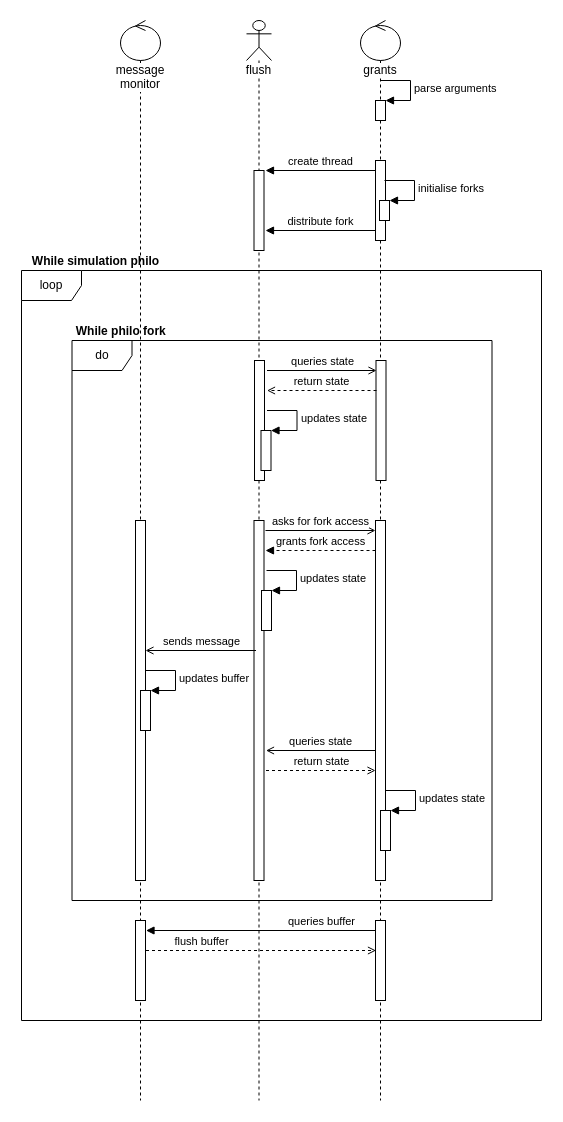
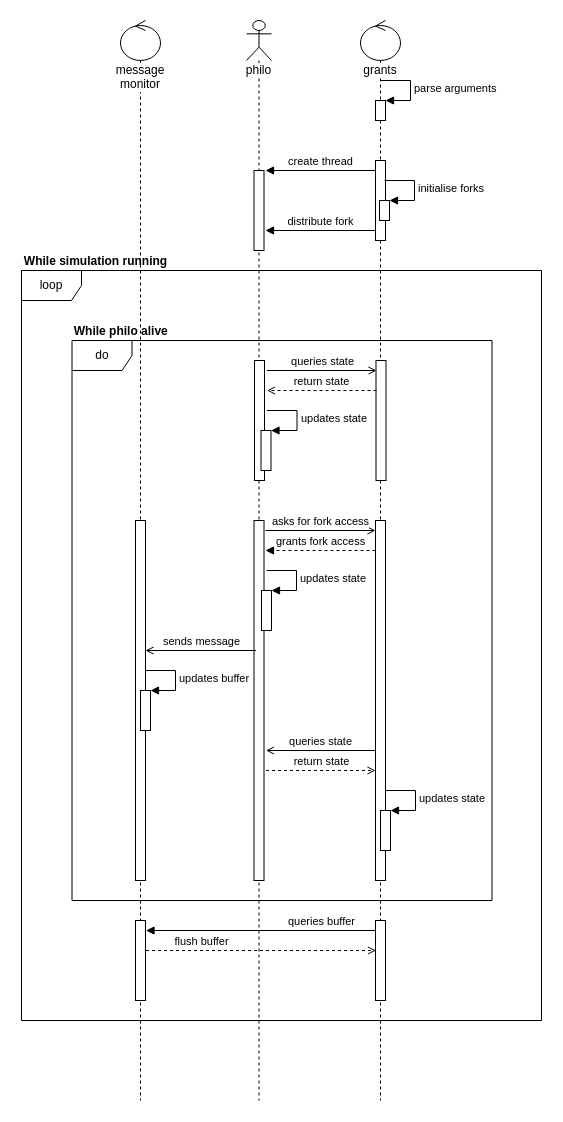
  <mxCell id="0" />
  <mxCell id="1" parent="0" />
  <mxCell id="2" value="loop" style="shape=umlFrame;whiteSpace=wrap;html=1;" vertex="1" parent="1"><mxGeometry x="21" y="270" width="520" height="750" as="geometry" /></mxCell>
  <mxCell id="3" value="message monitor" style="shape=umlLifeline;participant=umlControl;perimeter=lifelinePerimeter;whiteSpace=wrap;html=1;container=1;collapsible=0;recursiveResize=0;verticalAlign=top;spacingTop=36;outlineConnect=0;labelBackgroundColor=default;" parent="1" vertex="1"><mxGeometry x="120" y="20" width="40" height="1080" as="geometry" /></mxCell>
  <mxCell id="4" value="" style="html=1;points=[];perimeter=orthogonalPerimeter;labelBackgroundColor=default;" parent="3" vertex="1"><mxGeometry x="15" y="500" width="10" height="360" as="geometry" /></mxCell>
  <mxCell id="5" value="" style="html=1;points=[];perimeter=orthogonalPerimeter;" vertex="1" parent="3"><mxGeometry x="15" y="900" width="10" height="80" as="geometry" /></mxCell>
  <mxCell id="6" value="grants" style="shape=umlLifeline;participant=umlControl;perimeter=lifelinePerimeter;whiteSpace=wrap;html=1;container=1;collapsible=0;recursiveResize=0;verticalAlign=top;spacingTop=36;outlineConnect=0;labelBackgroundColor=default;" parent="1" vertex="1"><mxGeometry x="360" y="20" width="40" height="1080" as="geometry" /></mxCell>
  <mxCell id="7" value="" style="html=1;points=[];perimeter=orthogonalPerimeter;labelBackgroundColor=default;" parent="6" vertex="1"><mxGeometry x="15" y="140" width="10" height="80" as="geometry" /></mxCell>
  <mxCell id="8" value="" style="html=1;points=[];perimeter=orthogonalPerimeter;labelBackgroundColor=default;" parent="6" vertex="1"><mxGeometry x="15" y="80" width="10" height="20" as="geometry" /></mxCell>
  <mxCell id="9" value="parse arguments" style="edgeStyle=orthogonalEdgeStyle;html=1;align=left;spacingLeft=2;endArrow=block;rounded=0;entryX=1;entryY=0;" parent="6" target="8" edge="1"><mxGeometry relative="1" as="geometry"><mxPoint x="20" y="60" as="sourcePoint" /><Array as="points"><mxPoint x="50" y="60" /></Array></mxGeometry></mxCell>
  <mxCell id="10" value="" style="html=1;points=[];perimeter=orthogonalPerimeter;labelBackgroundColor=default;" parent="6" vertex="1"><mxGeometry x="19" y="180" width="10" height="20" as="geometry" /></mxCell>
  <mxCell id="11" value="initialise forks" style="edgeStyle=orthogonalEdgeStyle;html=1;align=left;spacingLeft=2;endArrow=block;rounded=0;entryX=1;entryY=0;" parent="6" target="10" edge="1"><mxGeometry relative="1" as="geometry"><mxPoint x="24" y="160" as="sourcePoint" /><Array as="points"><mxPoint x="54" y="160" /></Array></mxGeometry></mxCell>
  <mxCell id="12" value="" style="html=1;points=[];perimeter=orthogonalPerimeter;labelBackgroundColor=default;" parent="6" vertex="1"><mxGeometry x="15" y="500" width="10" height="360" as="geometry" /></mxCell>
  <mxCell id="13" value="" style="html=1;points=[];perimeter=orthogonalPerimeter;" vertex="1" parent="6"><mxGeometry x="20" y="790" width="10" height="40" as="geometry" /></mxCell>
  <mxCell id="14" value="updates state" style="edgeStyle=orthogonalEdgeStyle;html=1;align=left;spacingLeft=2;endArrow=block;rounded=0;entryX=1;entryY=0;" edge="1" target="13" parent="6"><mxGeometry relative="1" as="geometry"><mxPoint x="25" y="770" as="sourcePoint" /><Array as="points"><mxPoint x="55" y="770" /></Array></mxGeometry></mxCell>
  <mxCell id="15" value="" style="html=1;points=[];perimeter=orthogonalPerimeter;" vertex="1" parent="6"><mxGeometry x="15.5" y="340" width="10" height="120" as="geometry" /></mxCell>
  <mxCell id="16" value="queries state" style="html=1;verticalAlign=bottom;endArrow=open;rounded=0;endFill=0;" edge="1" parent="6"><mxGeometry width="80" relative="1" as="geometry"><mxPoint x="-93.5" y="350" as="sourcePoint" /><mxPoint x="16.0" y="350" as="targetPoint" /></mxGeometry></mxCell>
  <mxCell id="17" value="return state" style="html=1;verticalAlign=bottom;endArrow=open;rounded=0;endFill=0;dashed=1;" edge="1" parent="6"><mxGeometry width="80" relative="1" as="geometry"><mxPoint x="16.0" y="370" as="sourcePoint" /><mxPoint x="-93.5" y="370" as="targetPoint" /></mxGeometry></mxCell>
  <mxCell id="18" value="updates state" style="edgeStyle=orthogonalEdgeStyle;html=1;align=left;spacingLeft=2;endArrow=block;rounded=0;entryX=1;entryY=0;" edge="1" parent="6" target="37"><mxGeometry relative="1" as="geometry"><mxPoint x="-93.5" y="390" as="sourcePoint" /><Array as="points"><mxPoint x="-63.5" y="390" /></Array></mxGeometry></mxCell>
  <mxCell id="19" value="" style="html=1;points=[];perimeter=orthogonalPerimeter;" vertex="1" parent="6"><mxGeometry x="15" y="900" width="10" height="80" as="geometry" /></mxCell>
- <mxCell id="20" value="flush" style="shape=umlLifeline;participant=umlActor;perimeter=lifelinePerimeter;whiteSpace=wrap;html=1;container=1;collapsible=0;recursiveResize=0;verticalAlign=top;spacingTop=36;outlineConnect=0;labelBackgroundColor=default;" parent="1" vertex="1"><mxGeometry x="246" y="20" width="25" height="1080" as="geometry" /></mxCell>
+ <mxCell id="20" value="philo" style="shape=umlLifeline;participant=umlActor;perimeter=lifelinePerimeter;whiteSpace=wrap;html=1;container=1;collapsible=0;recursiveResize=0;verticalAlign=top;spacingTop=36;outlineConnect=0;labelBackgroundColor=default;" parent="1" vertex="1"><mxGeometry x="246" y="20" width="25" height="1080" as="geometry" /></mxCell>
  <mxCell id="21" value="" style="html=1;points=[];perimeter=orthogonalPerimeter;labelBackgroundColor=default;" parent="20" vertex="1"><mxGeometry x="7.5" y="150" width="10" height="80" as="geometry" /></mxCell>
  <mxCell id="22" value="" style="html=1;points=[];perimeter=orthogonalPerimeter;labelBackgroundColor=default;" parent="20" vertex="1"><mxGeometry x="7.5" y="500" width="10" height="360" as="geometry" /></mxCell>
  <mxCell id="23" value="" style="html=1;points=[];perimeter=orthogonalPerimeter;" vertex="1" parent="20"><mxGeometry x="8" y="340" width="10" height="120" as="geometry" /></mxCell>
  <mxCell id="24" value="create thread" style="html=1;verticalAlign=bottom;endArrow=block;rounded=0;" parent="1" edge="1"><mxGeometry width="80" relative="1" as="geometry"><mxPoint x="375" y="170" as="sourcePoint" /><mxPoint x="265" y="170" as="targetPoint" /></mxGeometry></mxCell>
  <mxCell id="25" value="distribute fork" style="html=1;verticalAlign=bottom;endArrow=block;rounded=0;" parent="1" edge="1"><mxGeometry width="80" relative="1" as="geometry"><mxPoint x="375" y="230" as="sourcePoint" /><mxPoint x="265" y="230" as="targetPoint" /></mxGeometry></mxCell>
  <mxCell id="26" value="asks for fork access" style="html=1;verticalAlign=bottom;endArrow=open;rounded=0;endFill=0;" parent="1" edge="1"><mxGeometry width="80" relative="1" as="geometry"><mxPoint x="265" y="530" as="sourcePoint" /><mxPoint x="375" y="530" as="targetPoint" /></mxGeometry></mxCell>
  <mxCell id="27" value="grants fork access" style="html=1;verticalAlign=bottom;endArrow=block;rounded=0;endFill=1;dashed=1;" parent="1" edge="1"><mxGeometry width="80" relative="1" as="geometry"><mxPoint x="375" y="550" as="sourcePoint" /><mxPoint x="265" y="550" as="targetPoint" /></mxGeometry></mxCell>
  <mxCell id="28" value="" style="html=1;points=[];perimeter=orthogonalPerimeter;" vertex="1" parent="1"><mxGeometry x="261" y="590" width="10" height="40" as="geometry" /></mxCell>
  <mxCell id="29" value="updates state" style="edgeStyle=orthogonalEdgeStyle;html=1;align=left;spacingLeft=2;endArrow=block;rounded=0;entryX=1;entryY=0;" edge="1" target="28" parent="1"><mxGeometry relative="1" as="geometry"><mxPoint x="266" y="570" as="sourcePoint" /><Array as="points"><mxPoint x="296" y="570" /></Array></mxGeometry></mxCell>
  <mxCell id="30" value="" style="html=1;points=[];perimeter=orthogonalPerimeter;" vertex="1" parent="1"><mxGeometry x="140" y="690" width="10" height="40" as="geometry" /></mxCell>
  <mxCell id="31" value="updates buffer" style="edgeStyle=orthogonalEdgeStyle;html=1;align=left;spacingLeft=2;endArrow=block;rounded=0;entryX=1;entryY=0;" edge="1" target="30" parent="1"><mxGeometry relative="1" as="geometry"><mxPoint x="145" y="670" as="sourcePoint" /><Array as="points"><mxPoint x="175" y="670" /></Array></mxGeometry></mxCell>
  <mxCell id="32" value="sends message" style="html=1;verticalAlign=bottom;endArrow=open;rounded=0;endFill=0;" edge="1" parent="1"><mxGeometry width="80" relative="1" as="geometry"><mxPoint x="255.5" y="650" as="sourcePoint" /><mxPoint x="145" y="650" as="targetPoint" /></mxGeometry></mxCell>
  <mxCell id="33" value="queries buffer" style="html=1;verticalAlign=bottom;endArrow=block;rounded=0;endFill=1;" edge="1" parent="1"><mxGeometry x="-0.522" width="80" relative="1" as="geometry"><mxPoint x="375.5" y="930" as="sourcePoint" /><mxPoint x="145.5" y="930" as="targetPoint" /><mxPoint as="offset" /></mxGeometry></mxCell>
  <mxCell id="34" value="flush buffer" style="html=1;verticalAlign=bottom;endArrow=open;rounded=0;endFill=0;dashed=1;" edge="1" parent="1"><mxGeometry x="-0.522" width="80" relative="1" as="geometry"><mxPoint x="145.5" y="950" as="sourcePoint" /><mxPoint x="375.5" y="950" as="targetPoint" /><mxPoint as="offset" /></mxGeometry></mxCell>
  <mxCell id="35" value="queries state" style="html=1;verticalAlign=bottom;endArrow=open;rounded=0;endFill=0;" edge="1" parent="1"><mxGeometry width="80" relative="1" as="geometry"><mxPoint x="375" y="750" as="sourcePoint" /><mxPoint x="265.5" y="750" as="targetPoint" /></mxGeometry></mxCell>
  <mxCell id="36" value="return state" style="html=1;verticalAlign=bottom;endArrow=open;rounded=0;endFill=0;dashed=1;" edge="1" parent="1"><mxGeometry width="80" relative="1" as="geometry"><mxPoint x="265.5" y="770" as="sourcePoint" /><mxPoint x="375" y="770" as="targetPoint" /></mxGeometry></mxCell>
  <mxCell id="37" value="" style="html=1;points=[];perimeter=orthogonalPerimeter;" vertex="1" parent="1"><mxGeometry x="260.5" y="430" width="10" height="40" as="geometry" /></mxCell>
  <mxCell id="38" value="do" style="shape=umlFrame;whiteSpace=wrap;html=1;" vertex="1" parent="1"><mxGeometry x="71.5" y="340" width="420" height="560" as="geometry" /></mxCell>
- <mxCell id="39" value="While philo fork" style="text;align=center;fontStyle=1;verticalAlign=middle;spacingLeft=3;spacingRight=3;strokeColor=none;rotatable=0;points=[[0,0.5],[1,0.5]];portConstraint=eastwest;" vertex="1" parent="1"><mxGeometry x="70.5" y="320" width="100.5" height="20" as="geometry" /></mxCell>
- <mxCell id="40" value="While simulation philo" style="text;align=center;fontStyle=1;verticalAlign=middle;spacingLeft=3;spacingRight=3;strokeColor=none;rotatable=0;points=[[0,0.5],[1,0.5]];portConstraint=eastwest;" vertex="1" parent="1"><mxGeometry x="20" y="250" width="151" height="20" as="geometry" /></mxCell>
+ <mxCell id="39" value="While philo alive" style="text;align=center;fontStyle=1;verticalAlign=middle;spacingLeft=3;spacingRight=3;strokeColor=none;rotatable=0;points=[[0,0.5],[1,0.5]];portConstraint=eastwest;" vertex="1" parent="1"><mxGeometry x="70.5" y="320" width="100.5" height="20" as="geometry" /></mxCell>
+ <mxCell id="40" value="While simulation running" style="text;align=center;fontStyle=1;verticalAlign=middle;spacingLeft=3;spacingRight=3;strokeColor=none;rotatable=0;points=[[0,0.5],[1,0.5]];portConstraint=eastwest;" vertex="1" parent="1"><mxGeometry x="20" y="250" width="151" height="20" as="geometry" /></mxCell>
